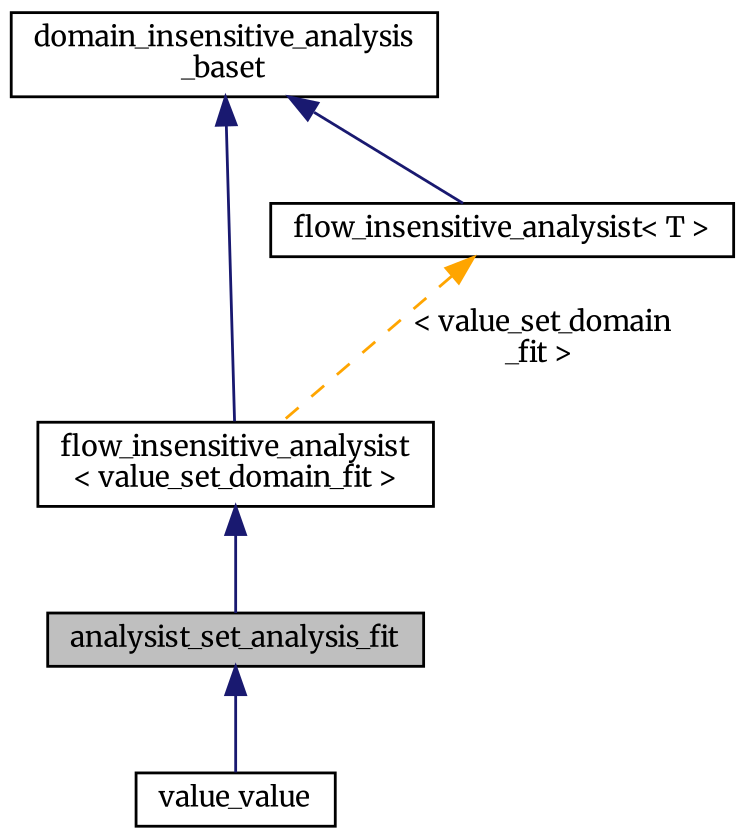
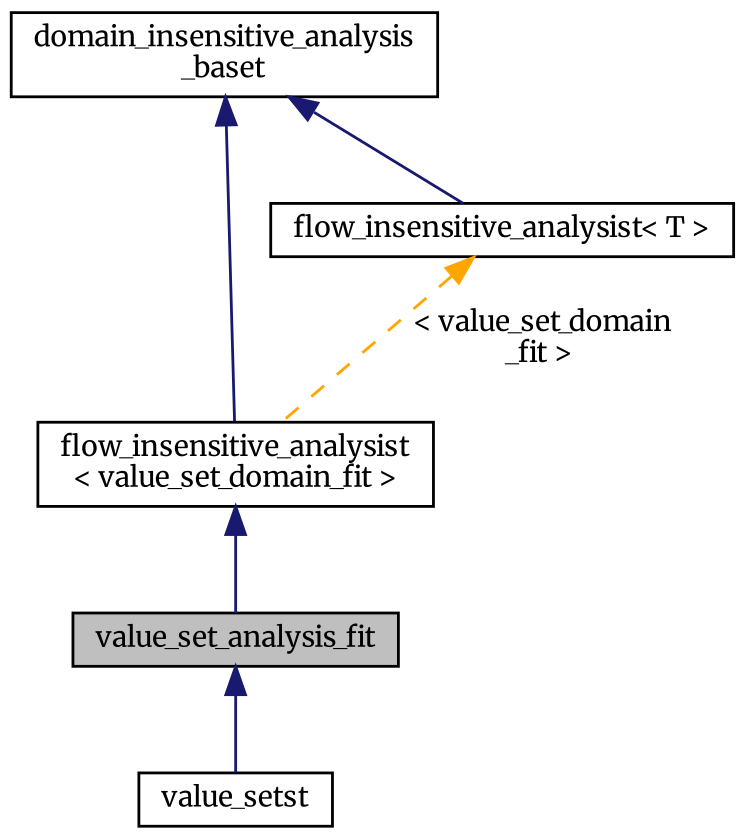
  digraph {
    fontname=Merriweather
    node [color=black fontname=Merriweather fontsize=10 shape=record]
    edge [color=midnightblue dir=back fontname=Merriweather fontsize=10 labelfontname=Helvetica labelfontsize=10 style=solid]
-   n1 [fillcolor=grey75 fontcolor=black height=0.2 label=analysist_set_analysis_fit style=filled width=0.4]
-   n2 [height=0.2 label=value_value width=0.4]
+   n1 [fillcolor=grey75 fontcolor=black height=0.2 label=value_set_analysis_fit style=filled width=0.4]
+   n2 [height=0.2 label=value_setst width=0.4]
    n3 [height=0.2 label="flow_insensitive_analysist\l\< value_set_domain_fit \>" width=0.4]
    n4 [height=0.2 label="domain_insensitive_analysis\l_baset" width=0.4]
    n5 [height=0.2 label="flow_insensitive_analysist\< T \>" width=0.4]
    n1 -> n2
    n3 -> n1
    n4 -> n3
    n4 -> n5
    n5 -> n3 [color=orange label=" \< value_set_domain\l_fit \>" style=dashed]
  }
